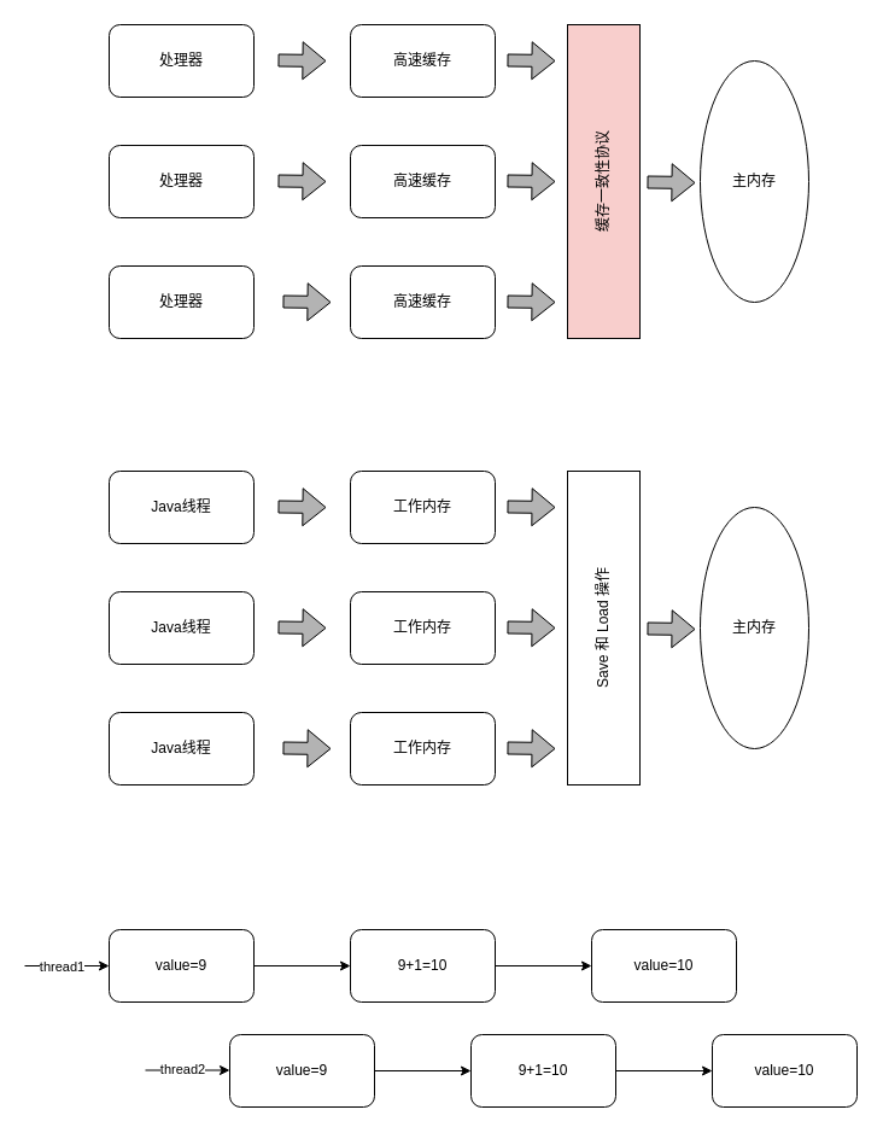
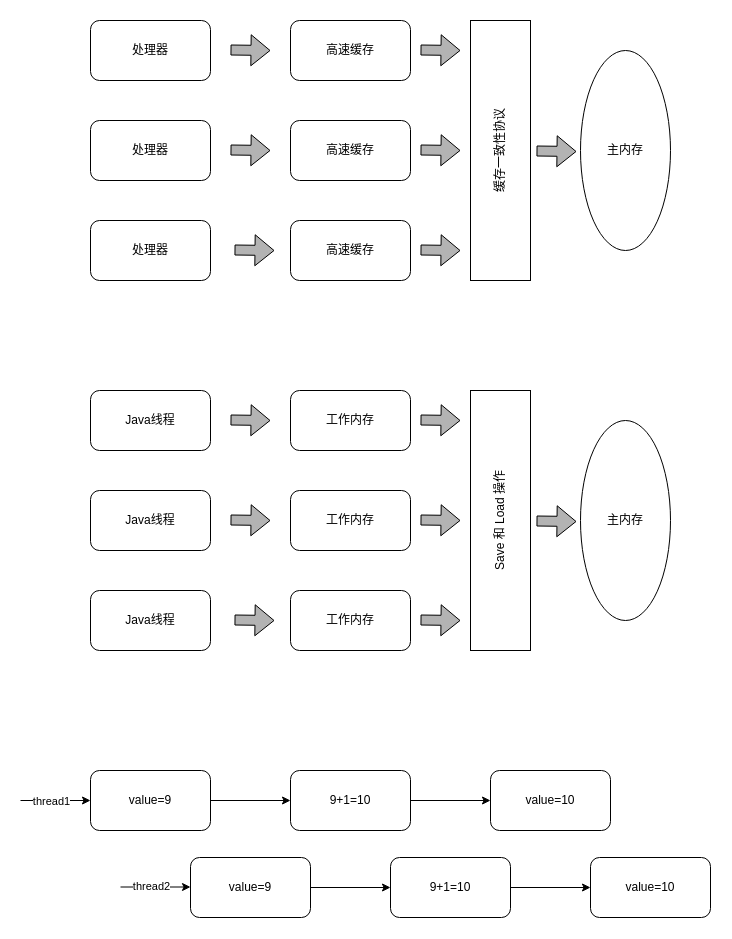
  <mxCell id="0" />
  <mxCell id="1" parent="0" />
  <mxCell id="2" value="处理器" style="rounded=1;whiteSpace=wrap;html=1;strokeColor=#000000;fontColor=#000000;fillColor=#FFFFFF;" parent="1" vertex="1"><mxGeometry x="90" y="20" width="120" height="60" as="geometry" /></mxCell>
  <mxCell id="3" value="高速缓存" style="whiteSpace=wrap;html=1;rounded=1;strokeColor=#000000;fontColor=#000000;fillColor=#FFFFFF;" parent="1" vertex="1"><mxGeometry x="290" y="20" width="120" height="60" as="geometry" /></mxCell>
  <mxCell id="4" value="处理器" style="rounded=1;whiteSpace=wrap;html=1;strokeColor=#000000;fontColor=#000000;fillColor=#FFFFFF;" parent="1" vertex="1"><mxGeometry x="90" y="120" width="120" height="60" as="geometry" /></mxCell>
  <mxCell id="5" value="高速缓存" style="whiteSpace=wrap;html=1;rounded=1;strokeColor=#000000;fontColor=#000000;fillColor=#FFFFFF;" parent="1" vertex="1"><mxGeometry x="290" y="120" width="120" height="60" as="geometry" /></mxCell>
  <mxCell id="6" value="处理器" style="rounded=1;whiteSpace=wrap;html=1;strokeColor=#000000;fontColor=#000000;fillColor=#FFFFFF;" parent="1" vertex="1"><mxGeometry x="90" y="220" width="120" height="60" as="geometry" /></mxCell>
  <mxCell id="7" value="高速缓存" style="whiteSpace=wrap;html=1;rounded=1;strokeColor=#000000;fontColor=#000000;fillColor=#FFFFFF;" parent="1" vertex="1"><mxGeometry x="290" y="220" width="120" height="60" as="geometry" /></mxCell>
- <mxCell id="8" value="缓存一致性协议" style="rounded=0;whiteSpace=wrap;html=1;horizontal=0;verticalAlign=middle;direction=west;strokeColor=#000000;fontColor=#000000;fillColor=#f8cecc;" parent="1" vertex="1"><mxGeometry x="470" y="20" width="60" height="260" as="geometry" /></mxCell>
+ <mxCell id="8" value="缓存一致性协议" style="rounded=0;whiteSpace=wrap;html=1;horizontal=0;verticalAlign=middle;direction=west;strokeColor=#000000;fontColor=#000000;fillColor=#FFFFFF;" parent="1" vertex="1"><mxGeometry x="470" y="20" width="60" height="260" as="geometry" /></mxCell>
  <mxCell id="9" value="" style="shape=flexArrow;endArrow=classic;html=1;strokeColor=#000000;fillColor=#B3B3B3;" parent="1" edge="1"><mxGeometry width="50" height="50" relative="1" as="geometry"><mxPoint x="234" y="249.5" as="sourcePoint" /><mxPoint x="274" y="250" as="targetPoint" /></mxGeometry></mxCell>
  <mxCell id="10" value="" style="shape=flexArrow;endArrow=classic;html=1;strokeColor=#000000;fillColor=#B3B3B3;" parent="1" edge="1"><mxGeometry width="50" height="50" relative="1" as="geometry"><mxPoint x="230" y="49.5" as="sourcePoint" /><mxPoint x="270" y="50" as="targetPoint" /></mxGeometry></mxCell>
  <mxCell id="11" value="" style="shape=flexArrow;endArrow=classic;html=1;strokeColor=#000000;fillColor=#B3B3B3;" parent="1" edge="1"><mxGeometry width="50" height="50" relative="1" as="geometry"><mxPoint x="420" y="49.5" as="sourcePoint" /><mxPoint x="460" y="50" as="targetPoint" /></mxGeometry></mxCell>
  <mxCell id="12" value="" style="shape=flexArrow;endArrow=classic;html=1;strokeColor=#000000;fillColor=#B3B3B3;" parent="1" edge="1"><mxGeometry width="50" height="50" relative="1" as="geometry"><mxPoint x="420" y="149.5" as="sourcePoint" /><mxPoint x="460" y="150" as="targetPoint" /></mxGeometry></mxCell>
  <mxCell id="13" value="" style="shape=flexArrow;endArrow=classic;html=1;strokeColor=#000000;fillColor=#B3B3B3;" parent="1" edge="1"><mxGeometry width="50" height="50" relative="1" as="geometry"><mxPoint x="420" y="249.5" as="sourcePoint" /><mxPoint x="460" y="250" as="targetPoint" /></mxGeometry></mxCell>
  <mxCell id="14" value="" style="shape=flexArrow;endArrow=classic;html=1;strokeColor=#000000;fillColor=#B3B3B3;" parent="1" edge="1"><mxGeometry width="50" height="50" relative="1" as="geometry"><mxPoint x="230" y="149.5" as="sourcePoint" /><mxPoint x="270" y="150" as="targetPoint" /></mxGeometry></mxCell>
  <mxCell id="15" value="主内存" style="ellipse;whiteSpace=wrap;html=1;strokeColor=#000000;fontColor=#000000;fillColor=#FFFFFF;" parent="1" vertex="1"><mxGeometry x="580" y="50" width="90" height="200" as="geometry" /></mxCell>
  <mxCell id="16" value="" style="shape=flexArrow;endArrow=classic;html=1;strokeColor=#000000;fillColor=#B3B3B3;" parent="1" edge="1"><mxGeometry width="50" height="50" relative="1" as="geometry"><mxPoint x="536" y="150.5" as="sourcePoint" /><mxPoint x="576" y="151" as="targetPoint" /></mxGeometry></mxCell>
  <mxCell id="17" value="Java线程" style="rounded=1;whiteSpace=wrap;html=1;strokeColor=#000000;fontColor=#000000;fillColor=#FFFFFF;" parent="1" vertex="1"><mxGeometry x="90" y="390" width="120" height="60" as="geometry" /></mxCell>
  <mxCell id="18" value="工作内存" style="whiteSpace=wrap;html=1;rounded=1;strokeColor=#000000;fontColor=#000000;fillColor=#FFFFFF;" parent="1" vertex="1"><mxGeometry x="290" y="390" width="120" height="60" as="geometry" /></mxCell>
  <mxCell id="19" value="Java线程" style="rounded=1;whiteSpace=wrap;html=1;strokeColor=#000000;fontColor=#000000;fillColor=#FFFFFF;" parent="1" vertex="1"><mxGeometry x="90" y="490" width="120" height="60" as="geometry" /></mxCell>
  <mxCell id="20" value="工作内存" style="whiteSpace=wrap;html=1;rounded=1;strokeColor=#000000;fontColor=#000000;fillColor=#FFFFFF;" parent="1" vertex="1"><mxGeometry x="290" y="490" width="120" height="60" as="geometry" /></mxCell>
  <mxCell id="21" value="Java线程" style="rounded=1;whiteSpace=wrap;html=1;strokeColor=#000000;fontColor=#000000;fillColor=#FFFFFF;" parent="1" vertex="1"><mxGeometry x="90" y="590" width="120" height="60" as="geometry" /></mxCell>
  <mxCell id="22" value="工作内存" style="whiteSpace=wrap;html=1;rounded=1;strokeColor=#000000;fontColor=#000000;fillColor=#FFFFFF;" parent="1" vertex="1"><mxGeometry x="290" y="590" width="120" height="60" as="geometry" /></mxCell>
  <mxCell id="23" value="Save 和 Load 操作" style="rounded=0;whiteSpace=wrap;html=1;horizontal=0;verticalAlign=middle;direction=west;strokeColor=#000000;fontColor=#000000;fillColor=#FFFFFF;" parent="1" vertex="1"><mxGeometry x="470" y="390" width="60" height="260" as="geometry" /></mxCell>
  <mxCell id="24" value="" style="shape=flexArrow;endArrow=classic;html=1;strokeColor=#000000;fillColor=#B3B3B3;" parent="1" edge="1"><mxGeometry width="50" height="50" relative="1" as="geometry"><mxPoint x="234" y="619.5" as="sourcePoint" /><mxPoint x="274" y="620" as="targetPoint" /></mxGeometry></mxCell>
  <mxCell id="25" value="" style="shape=flexArrow;endArrow=classic;html=1;strokeColor=#000000;fillColor=#B3B3B3;" parent="1" edge="1"><mxGeometry width="50" height="50" relative="1" as="geometry"><mxPoint x="230" y="419.5" as="sourcePoint" /><mxPoint x="270" y="420" as="targetPoint" /></mxGeometry></mxCell>
  <mxCell id="26" value="" style="shape=flexArrow;endArrow=classic;html=1;strokeColor=#000000;fillColor=#B3B3B3;" parent="1" edge="1"><mxGeometry width="50" height="50" relative="1" as="geometry"><mxPoint x="420" y="419.5" as="sourcePoint" /><mxPoint x="460" y="420" as="targetPoint" /></mxGeometry></mxCell>
  <mxCell id="27" value="" style="shape=flexArrow;endArrow=classic;html=1;strokeColor=#000000;fillColor=#B3B3B3;" parent="1" edge="1"><mxGeometry width="50" height="50" relative="1" as="geometry"><mxPoint x="420" y="519.5" as="sourcePoint" /><mxPoint x="460" y="520" as="targetPoint" /></mxGeometry></mxCell>
  <mxCell id="28" value="" style="shape=flexArrow;endArrow=classic;html=1;strokeColor=#000000;fillColor=#B3B3B3;" parent="1" edge="1"><mxGeometry width="50" height="50" relative="1" as="geometry"><mxPoint x="420" y="619.5" as="sourcePoint" /><mxPoint x="460" y="620" as="targetPoint" /></mxGeometry></mxCell>
  <mxCell id="29" value="" style="shape=flexArrow;endArrow=classic;html=1;strokeColor=#000000;fillColor=#B3B3B3;" parent="1" edge="1"><mxGeometry width="50" height="50" relative="1" as="geometry"><mxPoint x="230" y="519.5" as="sourcePoint" /><mxPoint x="270" y="520" as="targetPoint" /></mxGeometry></mxCell>
  <mxCell id="30" value="主内存" style="ellipse;whiteSpace=wrap;html=1;strokeColor=#000000;fontColor=#000000;fillColor=#FFFFFF;" parent="1" vertex="1"><mxGeometry x="580" y="420" width="90" height="200" as="geometry" /></mxCell>
  <mxCell id="31" value="" style="shape=flexArrow;endArrow=classic;html=1;strokeColor=#000000;fillColor=#B3B3B3;" parent="1" edge="1"><mxGeometry width="50" height="50" relative="1" as="geometry"><mxPoint x="536" y="520.5" as="sourcePoint" /><mxPoint x="576" y="521" as="targetPoint" /></mxGeometry></mxCell>
  <mxCell id="32" value="" style="edgeStyle=none;html=1;strokeColor=#000000;" edge="1" parent="1" source="33" target="35"><mxGeometry relative="1" as="geometry" /></mxCell>
  <mxCell id="33" value="value=9" style="rounded=1;whiteSpace=wrap;html=1;strokeColor=#000000;fontColor=#000000;fillColor=#FFFFFF;" vertex="1" parent="1"><mxGeometry x="90" y="770" width="120" height="60" as="geometry" /></mxCell>
  <mxCell id="34" value="" style="edgeStyle=none;html=1;strokeColor=#000000;" edge="1" parent="1" source="35" target="36"><mxGeometry relative="1" as="geometry" /></mxCell>
  <mxCell id="35" value="9+1=10" style="whiteSpace=wrap;html=1;fillColor=#FFFFFF;strokeColor=#000000;fontColor=#000000;rounded=1;" vertex="1" parent="1"><mxGeometry x="290" y="770" width="120" height="60" as="geometry" /></mxCell>
  <mxCell id="36" value="value=10" style="whiteSpace=wrap;html=1;fillColor=#FFFFFF;strokeColor=#000000;fontColor=#000000;rounded=1;" vertex="1" parent="1"><mxGeometry x="490" y="770" width="120" height="60" as="geometry" /></mxCell>
  <mxCell id="37" value="" style="edgeStyle=none;html=1;strokeColor=#000000;" edge="1" parent="1" source="38" target="40"><mxGeometry relative="1" as="geometry" /></mxCell>
  <mxCell id="38" value="value=9" style="rounded=1;whiteSpace=wrap;html=1;strokeColor=#000000;fontColor=#000000;fillColor=#FFFFFF;" vertex="1" parent="1"><mxGeometry x="190" y="857" width="120" height="60" as="geometry" /></mxCell>
  <mxCell id="39" value="" style="edgeStyle=none;html=1;strokeColor=#000000;" edge="1" parent="1" source="40" target="41"><mxGeometry relative="1" as="geometry" /></mxCell>
  <mxCell id="40" value="9+1=10" style="whiteSpace=wrap;html=1;fillColor=#FFFFFF;strokeColor=#000000;fontColor=#000000;rounded=1;" vertex="1" parent="1"><mxGeometry x="390" y="857" width="120" height="60" as="geometry" /></mxCell>
  <mxCell id="41" value="value=10" style="whiteSpace=wrap;html=1;fillColor=#FFFFFF;strokeColor=#000000;fontColor=#000000;rounded=1;" vertex="1" parent="1"><mxGeometry x="590" y="857" width="120" height="60" as="geometry" /></mxCell>
  <mxCell id="42" value="" style="endArrow=classic;html=1;strokeColor=#000000;entryX=0;entryY=0.5;entryDx=0;entryDy=0;" edge="1" parent="1" target="33"><mxGeometry width="50" height="50" relative="1" as="geometry"><mxPoint x="20" y="800" as="sourcePoint" /><mxPoint x="70" y="740" as="targetPoint" /></mxGeometry></mxCell>
  <mxCell id="43" value="thread1" style="edgeLabel;html=1;align=center;verticalAlign=middle;resizable=0;points=[];" vertex="1" connectable="0" parent="42"><mxGeometry x="-0.612" y="3" relative="1" as="geometry"><mxPoint x="16" y="3" as="offset" /></mxGeometry></mxCell>
  <mxCell id="44" value="" style="endArrow=classic;html=1;strokeColor=#000000;entryX=0;entryY=0.5;entryDx=0;entryDy=0;" edge="1" parent="1"><mxGeometry width="50" height="50" relative="1" as="geometry"><mxPoint x="120" y="886.5" as="sourcePoint" /><mxPoint x="190" y="886.5" as="targetPoint" /></mxGeometry></mxCell>
  <mxCell id="45" value="thread2" style="edgeLabel;html=1;align=center;verticalAlign=middle;resizable=0;points=[];" vertex="1" connectable="0" parent="44"><mxGeometry x="-0.384" y="2" relative="1" as="geometry"><mxPoint x="8" y="1" as="offset" /></mxGeometry></mxCell>
